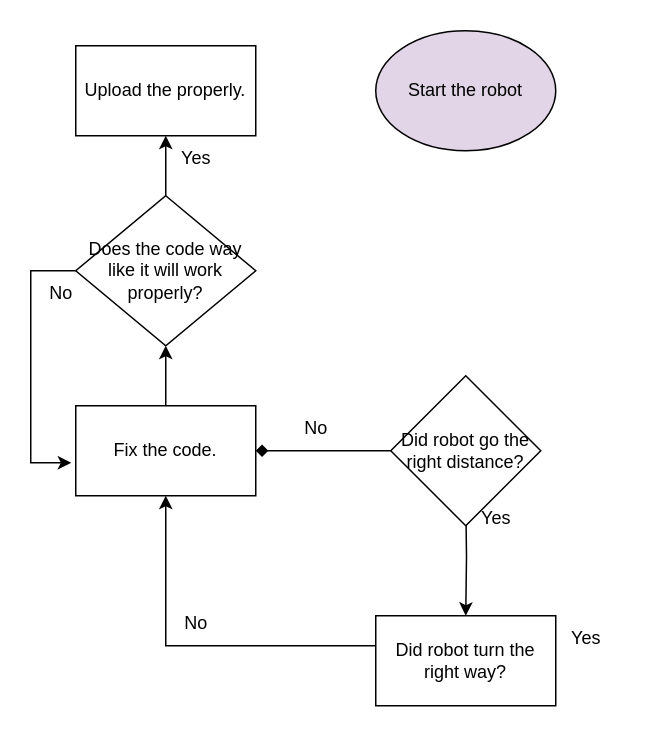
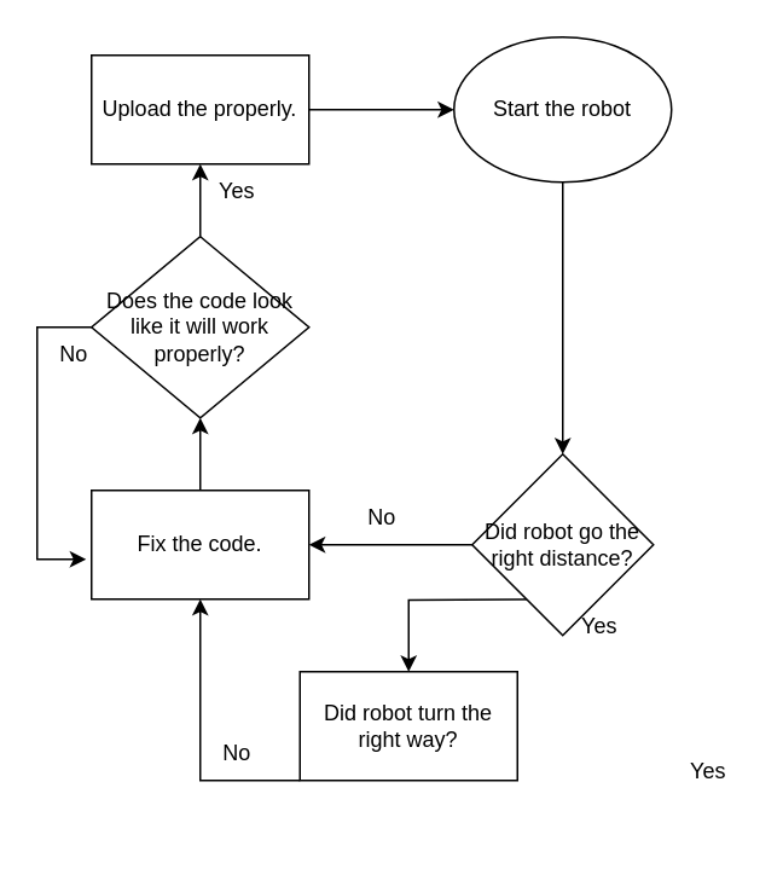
  <mxCell id="0" />
  <mxCell id="1" parent="0" />
- <mxCell id="3" value="Start the robot" style="ellipse;whiteSpace=wrap;html=1;fillColor=#e1d5e7;" vertex="1" parent="1"><mxGeometry x="250" y="20" width="120" height="80" as="geometry" /></mxCell>
+ <mxCell id="2" value="" style="edgeStyle=orthogonalEdgeStyle;rounded=0;orthogonalLoop=1;jettySize=auto;html=1;entryX=0.5;entryY=0;entryDx=0;entryDy=0;" edge="1" parent="1" source="3" target="14"><mxGeometry relative="1" as="geometry"><mxPoint x="310" y="270" as="targetPoint" /></mxGeometry></mxCell>
+ <mxCell id="3" value="Start the robot" style="ellipse;whiteSpace=wrap;html=1;" vertex="1" parent="1"><mxGeometry x="250" y="20" width="120" height="80" as="geometry" /></mxCell>
  <mxCell id="4" value="" style="edgeStyle=orthogonalEdgeStyle;rounded=0;orthogonalLoop=1;jettySize=auto;html=1;" edge="1" parent="1" target="7"><mxGeometry relative="1" as="geometry"><mxPoint x="310" y="330" as="sourcePoint" /></mxGeometry></mxCell>
- <mxCell id="5" value="" style="edgeStyle=orthogonalEdgeStyle;rounded=0;orthogonalLoop=1;jettySize=auto;html=1;exitX=0;exitY=0.5;exitDx=0;exitDy=0;endArrow=diamond;" edge="1" parent="1" source="14" target="11"><mxGeometry relative="1" as="geometry"><mxPoint x="250" y="300" as="sourcePoint" /></mxGeometry></mxCell>
+ <mxCell id="5" value="" style="edgeStyle=orthogonalEdgeStyle;rounded=0;orthogonalLoop=1;jettySize=auto;html=1;exitX=0;exitY=0.5;exitDx=0;exitDy=0;" edge="1" parent="1" source="14" target="11"><mxGeometry relative="1" as="geometry"><mxPoint x="250" y="300" as="sourcePoint" /></mxGeometry></mxCell>
  <mxCell id="6" style="edgeStyle=orthogonalEdgeStyle;rounded=0;orthogonalLoop=1;jettySize=auto;html=1;entryX=0.5;entryY=1;entryDx=0;entryDy=0;" edge="1" parent="1" source="7" target="11"><mxGeometry relative="1" as="geometry"><mxPoint x="150" y="400" as="targetPoint" /><Array as="points"><mxPoint x="110" y="430" /></Array></mxGeometry></mxCell>
- <mxCell id="7" value="Did robot turn the right way?" style="whiteSpace=wrap;html=1;" vertex="1" parent="1"><mxGeometry x="250" y="410" width="120" height="60" as="geometry" /></mxCell>
+ <mxCell id="7" value="Did robot turn the right way?" style="whiteSpace=wrap;html=1;" vertex="1" parent="1"><mxGeometry x="165" y="370" width="120" height="60" as="geometry" /></mxCell>
  <mxCell id="8" value="Yes&lt;br&gt;" style="text;html=1;align=center;verticalAlign=middle;resizable=0;points=[];autosize=1;strokeColor=none;fillColor=none;" vertex="1" parent="1"><mxGeometry x="310" y="330" width="40" height="30" as="geometry" /></mxCell>
  <mxCell id="9" value="Yes&lt;br&gt;" style="text;html=1;align=center;verticalAlign=middle;resizable=0;points=[];autosize=1;strokeColor=none;fillColor=none;" vertex="1" parent="1"><mxGeometry x="370" y="410" width="40" height="30" as="geometry" /></mxCell>
  <mxCell id="10" style="edgeStyle=orthogonalEdgeStyle;rounded=0;orthogonalLoop=1;jettySize=auto;html=1;entryX=0.5;entryY=1;entryDx=0;entryDy=0;" edge="1" parent="1" source="11" target="19"><mxGeometry relative="1" as="geometry" /></mxCell>
  <mxCell id="11" value="Fix the code." style="whiteSpace=wrap;html=1;" vertex="1" parent="1"><mxGeometry x="50" y="270" width="120" height="60" as="geometry" /></mxCell>
  <mxCell id="12" value="No" style="text;html=1;align=center;verticalAlign=middle;resizable=0;points=[];autosize=1;strokeColor=none;fillColor=none;" vertex="1" parent="1"><mxGeometry x="190" y="270" width="40" height="30" as="geometry" /></mxCell>
  <mxCell id="13" value="No&lt;br&gt;" style="text;html=1;align=center;verticalAlign=middle;resizable=0;points=[];autosize=1;strokeColor=none;fillColor=none;" vertex="1" parent="1"><mxGeometry x="110" y="400" width="40" height="30" as="geometry" /></mxCell>
  <mxCell id="14" value="Did robot go the right distance?" style="rhombus;whiteSpace=wrap;html=1;" vertex="1" parent="1"><mxGeometry x="260" y="250" width="100" height="100" as="geometry" /></mxCell>
+ <mxCell id="15" style="edgeStyle=orthogonalEdgeStyle;rounded=0;orthogonalLoop=1;jettySize=auto;html=1;entryX=0;entryY=0.5;entryDx=0;entryDy=0;" edge="1" parent="1" source="16" target="3"><mxGeometry relative="1" as="geometry" /></mxCell>
  <mxCell id="16" value="Upload the properly." style="rounded=0;whiteSpace=wrap;html=1;" vertex="1" parent="1"><mxGeometry x="50" y="30" width="120" height="60" as="geometry" /></mxCell>
  <mxCell id="17" style="edgeStyle=orthogonalEdgeStyle;rounded=0;orthogonalLoop=1;jettySize=auto;html=1;entryX=0.5;entryY=1;entryDx=0;entryDy=0;" edge="1" parent="1" source="19" target="16"><mxGeometry relative="1" as="geometry" /></mxCell>
  <mxCell id="18" style="edgeStyle=orthogonalEdgeStyle;rounded=0;orthogonalLoop=1;jettySize=auto;html=1;exitX=0;exitY=0.5;exitDx=0;exitDy=0;entryX=-0.025;entryY=0.633;entryDx=0;entryDy=0;entryPerimeter=0;" edge="1" parent="1" source="19" target="11"><mxGeometry relative="1" as="geometry"><mxPoint x="50" y="210" as="targetPoint" /><Array as="points"><mxPoint x="20" y="180" /><mxPoint x="20" y="308" /></Array></mxGeometry></mxCell>
- <mxCell id="19" value="Does the code way like it will work properly?&lt;br&gt;" style="rhombus;whiteSpace=wrap;html=1;" vertex="1" parent="1"><mxGeometry x="50" y="130" width="120" height="100" as="geometry" /></mxCell>
+ <mxCell id="19" value="Does the code look like it will work properly?&lt;br&gt;" style="rhombus;whiteSpace=wrap;html=1;" vertex="1" parent="1"><mxGeometry x="50" y="130" width="120" height="100" as="geometry" /></mxCell>
  <mxCell id="20" value="Yes" style="text;html=1;align=center;verticalAlign=middle;resizable=0;points=[];autosize=1;strokeColor=none;fillColor=none;" vertex="1" parent="1"><mxGeometry x="110" y="90" width="40" height="30" as="geometry" /></mxCell>
  <mxCell id="21" value="No&lt;br&gt;" style="text;html=1;align=center;verticalAlign=middle;resizable=0;points=[];autosize=1;strokeColor=none;fillColor=none;" vertex="1" parent="1"><mxGeometry x="20" y="180" width="40" height="30" as="geometry" /></mxCell>
